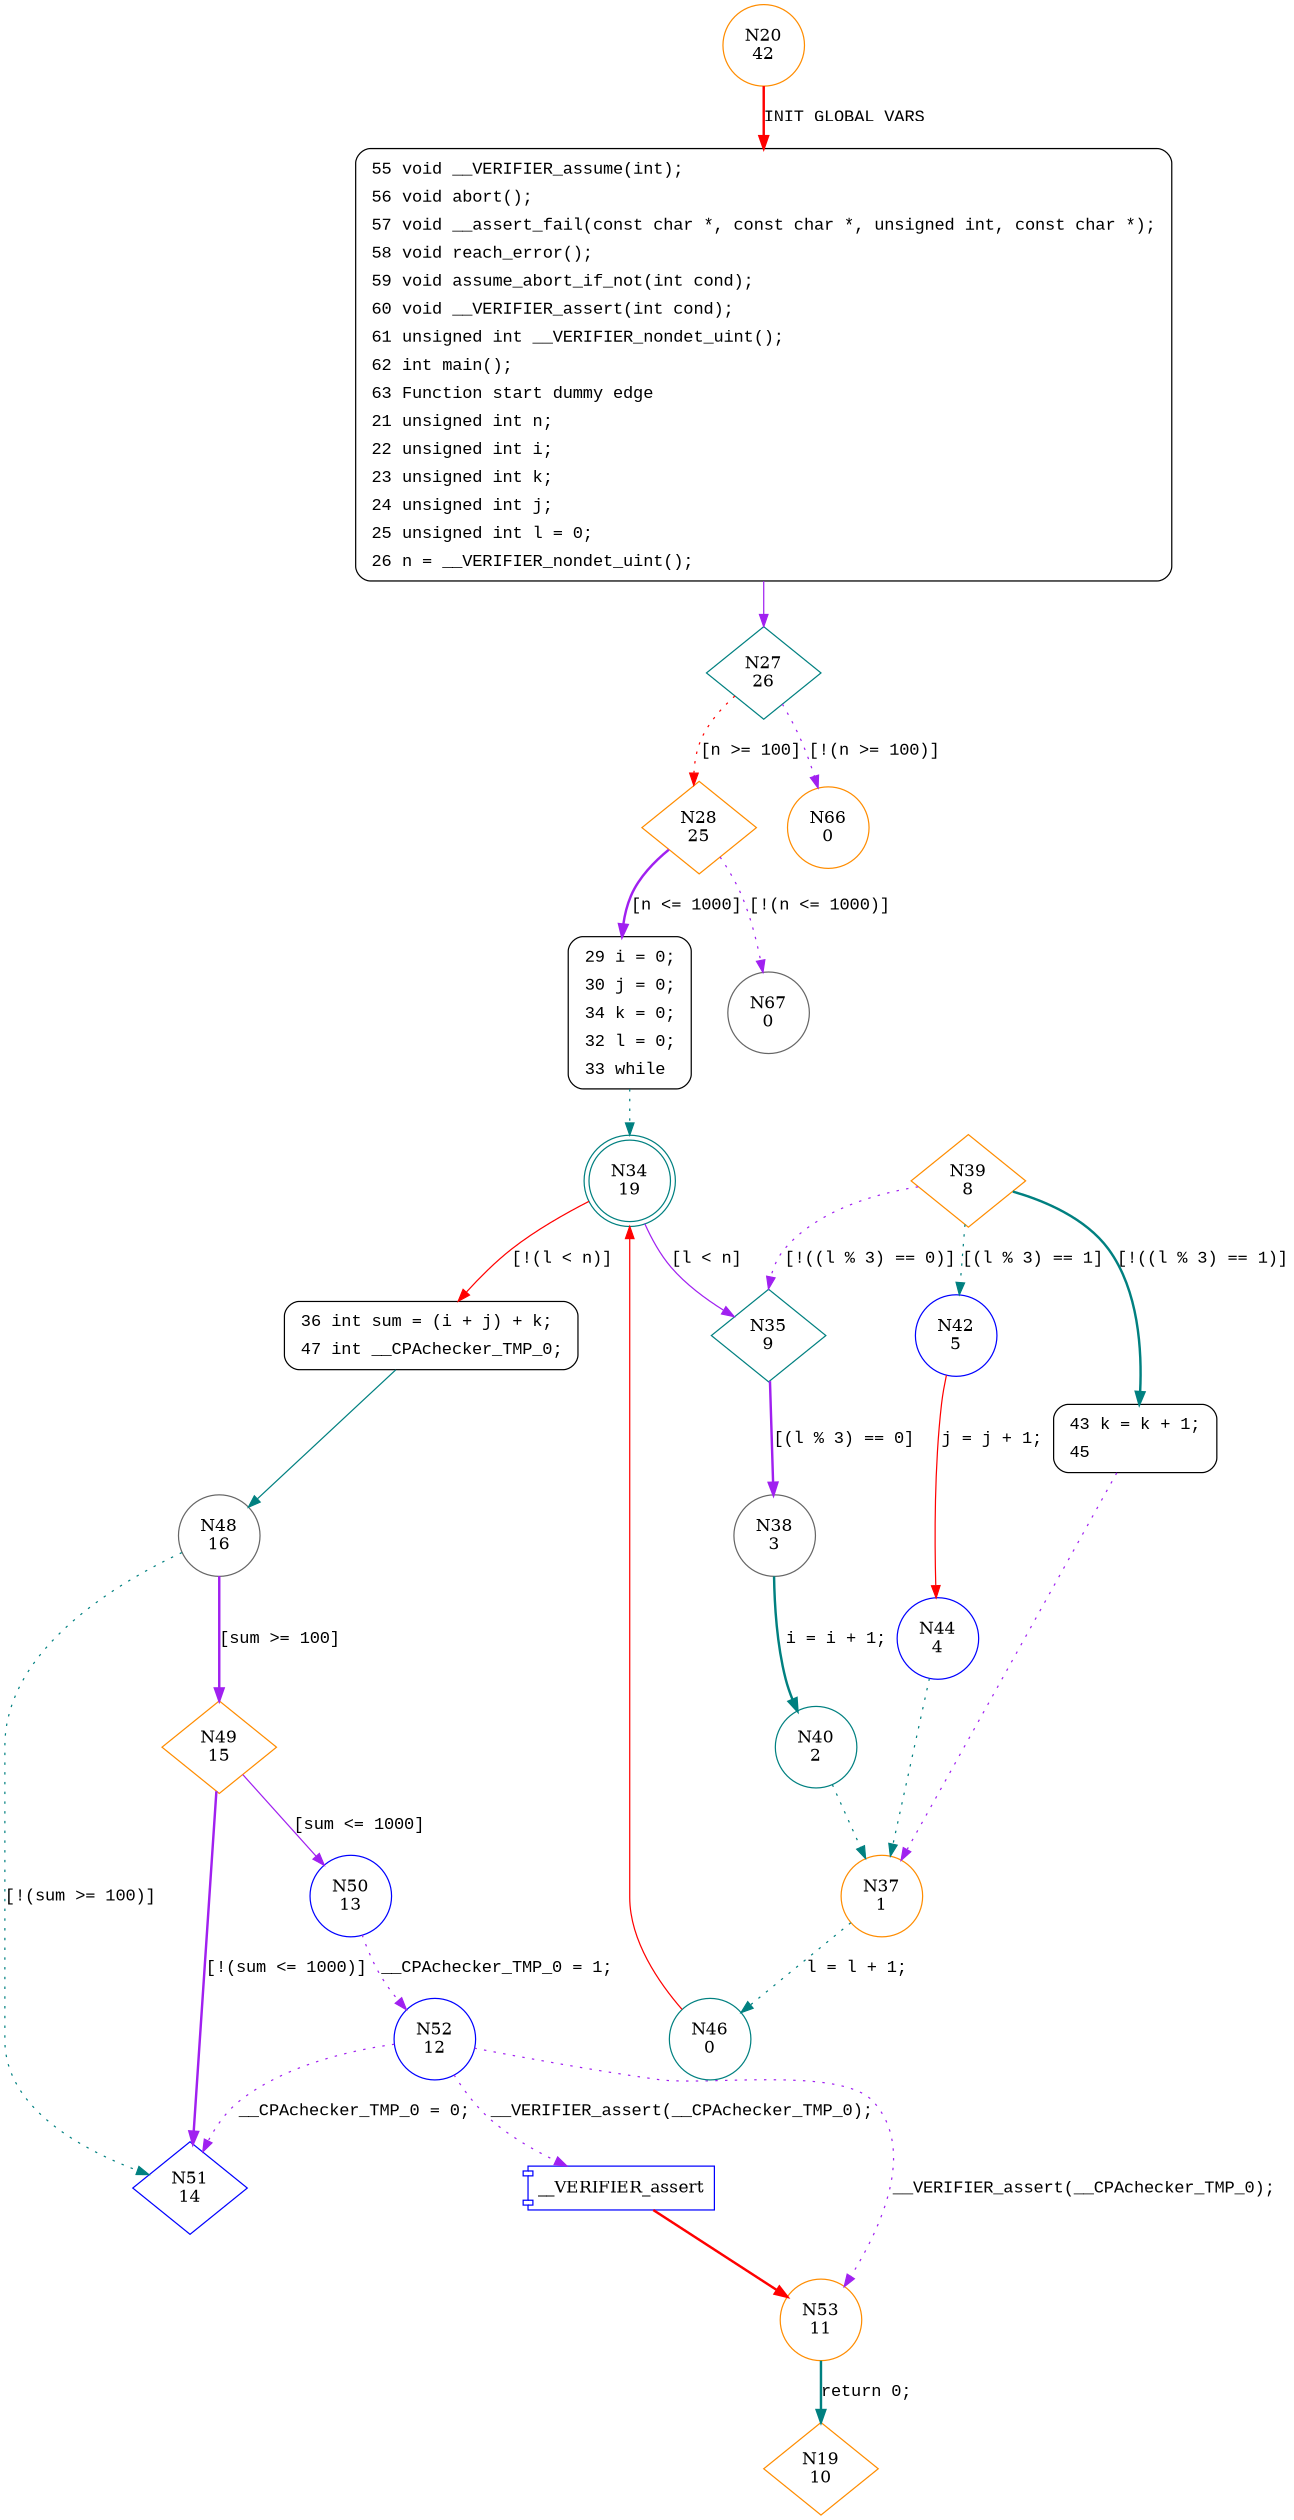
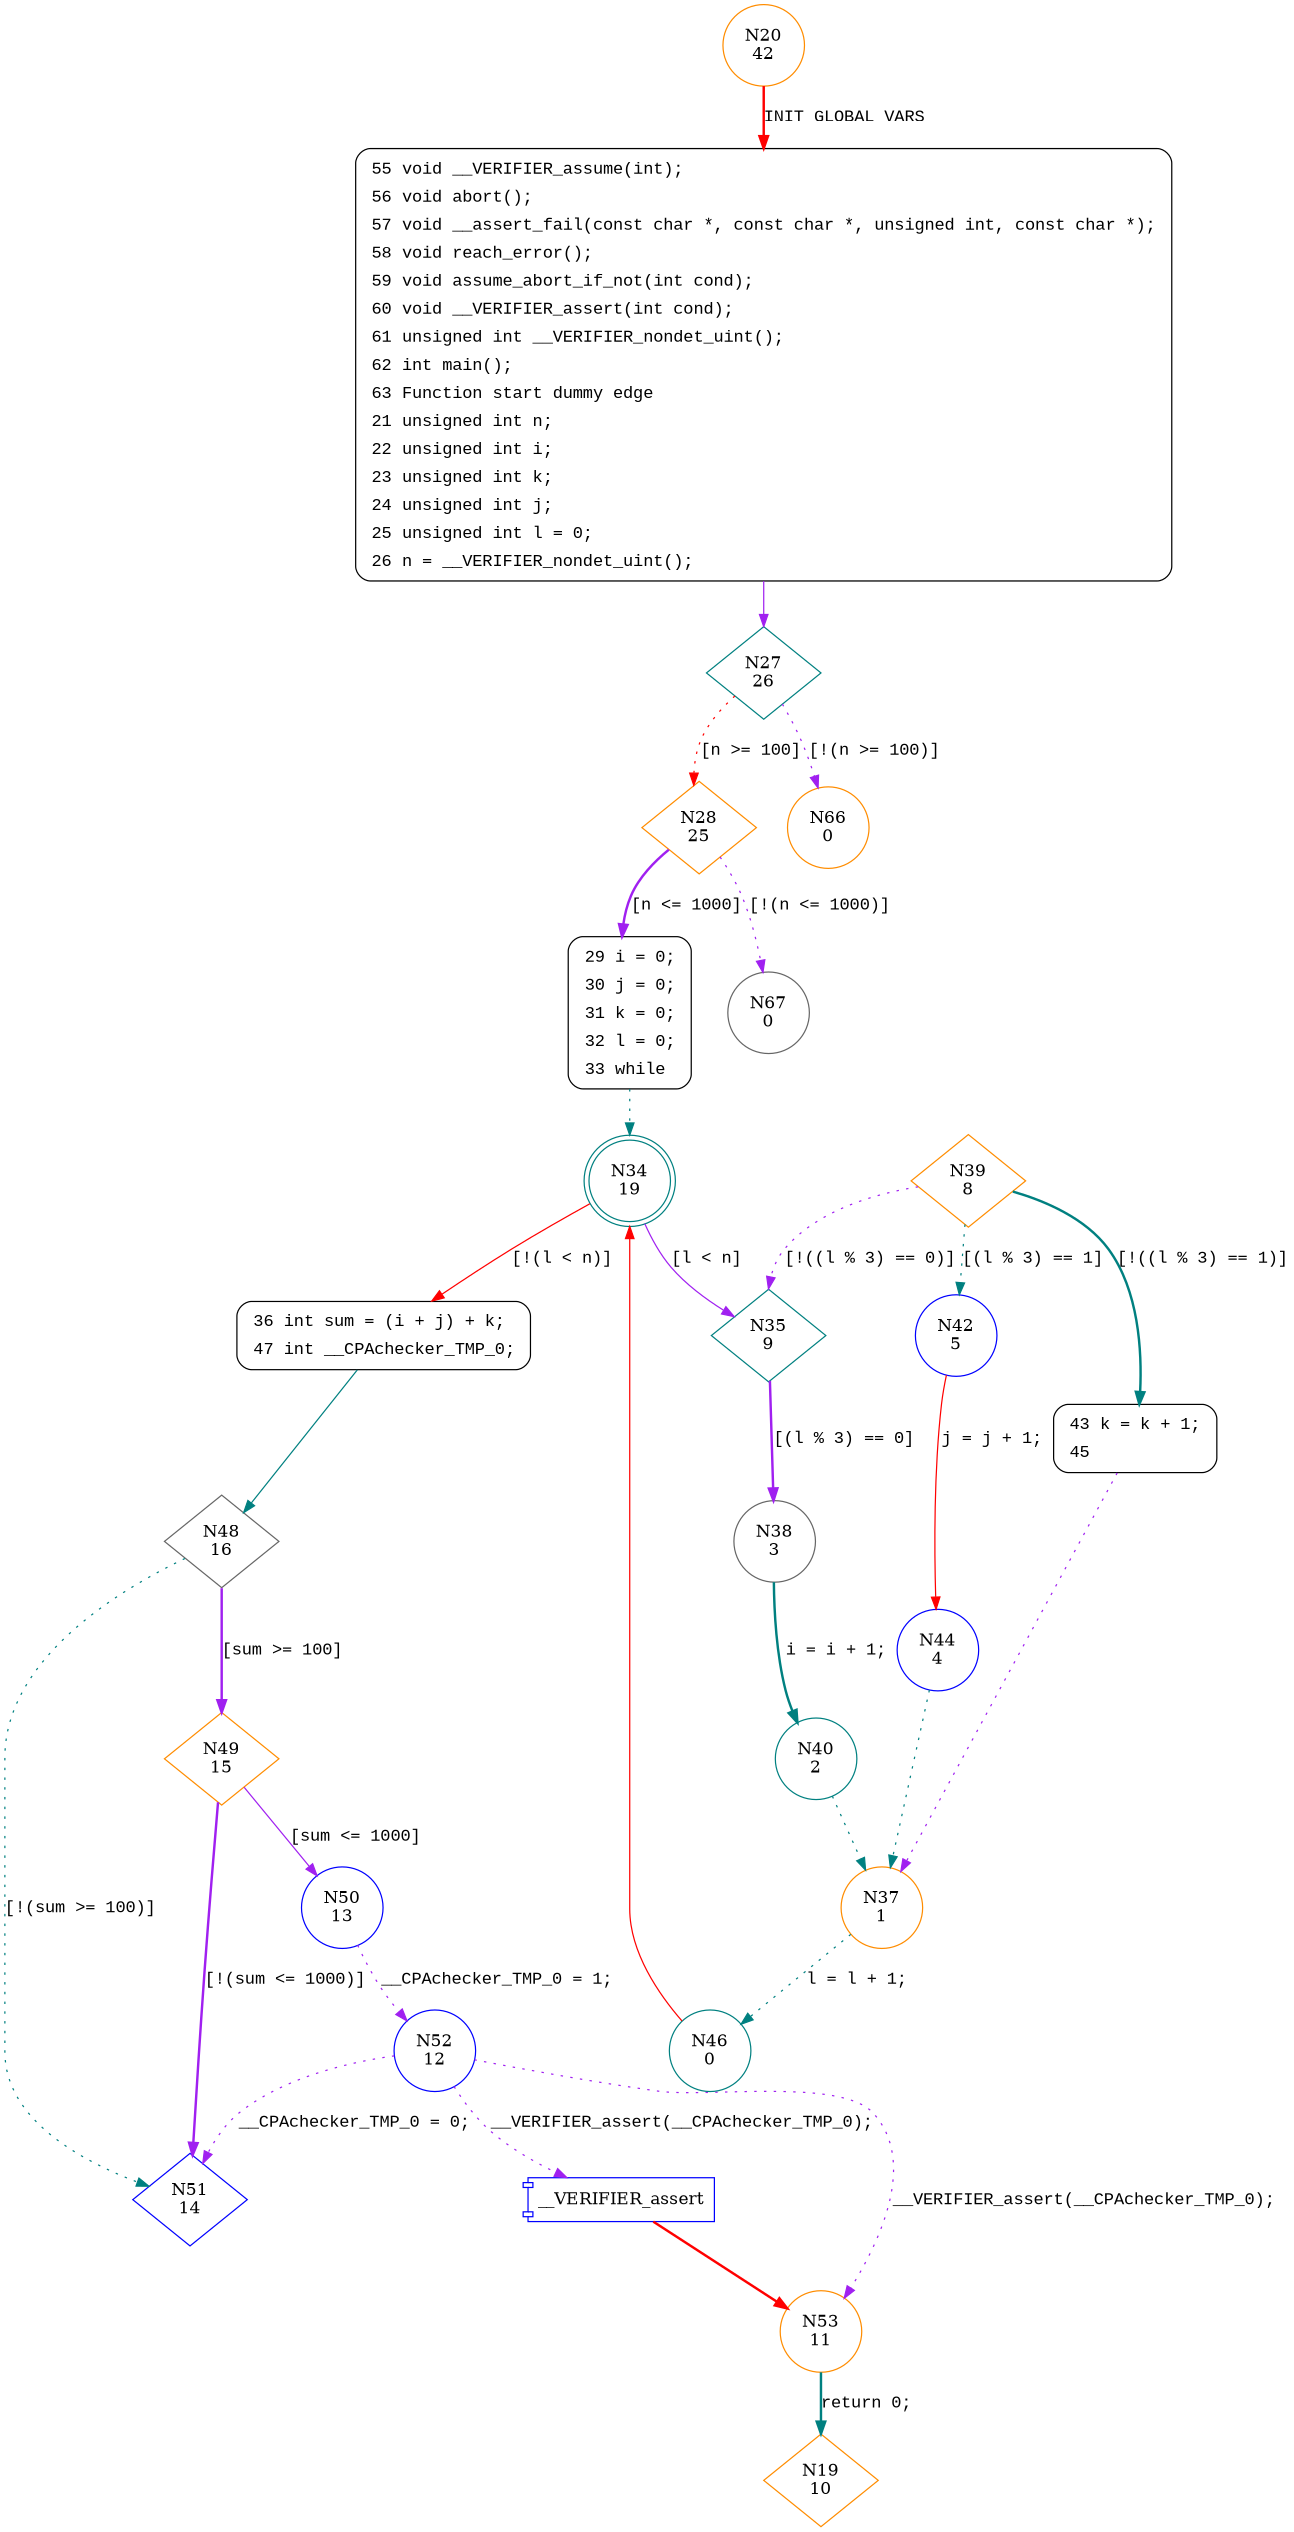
  digraph {
    node [color=darkorange shape=circle]
    edge [color=purple fontname="Courier New" style=dotted]
    n1 [label="N20\n42"]
    n2 [fillcolor=white fontname="Courier New" label=<<table border="0" cellborder="0" cellpadding="3" bgcolor="white"><tr><td align="right">55</td><td align="left">void __VERIFIER_assume(int);</td></tr><tr><td align="right">56</td><td align="left">void abort();</td></tr><tr><td align="right">57</td><td align="left">void __assert_fail(const char *, const char *, unsigned int, const char *);</td></tr><tr><td align="right">58</td><td align="left">void reach_error();</td></tr><tr><td align="right">59</td><td align="left">void assume_abort_if_not(int cond);</td></tr><tr><td align="right">60</td><td align="left">void __VERIFIER_assert(int cond);</td></tr><tr><td align="right">61</td><td align="left">unsigned int __VERIFIER_nondet_uint();</td></tr><tr><td align="right">62</td><td align="left">int main();</td></tr><tr><td align="right">63</td><td align="left">Function start dummy edge</td></tr><tr><td align="right">21</td><td align="left">unsigned int n;</td></tr><tr><td align="right">22</td><td align="left">unsigned int i;</td></tr><tr><td align="right">23</td><td align="left">unsigned int k;</td></tr><tr><td align="right">24</td><td align="left">unsigned int j;</td></tr><tr><td align="right">25</td><td align="left">unsigned int l = 0;</td></tr><tr><td align="right">26</td><td align="left">n = __VERIFIER_nondet_uint();</td></tr></table>> penwidth=1 shape=Mrecord style="filled,bold" color=""]
    n3 [color=teal label="N27\n26" shape=diamond]
    n4 [label="N28\n25" shape=diamond]
    n5 [label="N66\n0"]
-   n6 [fillcolor=white fontname="Courier New" label=<<table border="0" cellborder="0" cellpadding="3" bgcolor="white"><tr><td align="right">29</td><td align="left">i = 0;</td></tr><tr><td align="right">30</td><td align="left">j = 0;</td></tr><tr><td align="right">34</td><td align="left">k = 0;</td></tr><tr><td align="right">32</td><td align="left">l = 0;</td></tr><tr><td align="right">33</td><td align="left">while</td></tr></table>> penwidth=1 shape=Mrecord style="filled,bold" color=""]
+   n6 [fillcolor=white fontname="Courier New" label=<<table border="0" cellborder="0" cellpadding="3" bgcolor="white"><tr><td align="right">29</td><td align="left">i = 0;</td></tr><tr><td align="right">30</td><td align="left">j = 0;</td></tr><tr><td align="right">31</td><td align="left">k = 0;</td></tr><tr><td align="right">32</td><td align="left">l = 0;</td></tr><tr><td align="right">33</td><td align="left">while</td></tr></table>> penwidth=1 shape=Mrecord style="filled,bold" color=""]
    n7 [color=gray40 label="N67\n0"]
    n8 [color=teal label="N34\n19" shape=doublecircle]
    n9 [color=teal label="N35\n9" shape=diamond]
    n10 [fillcolor=white fontname="Courier New" label=<<table border="0" cellborder="0" cellpadding="3" bgcolor="white"><tr><td align="right">36</td><td align="left">int sum = (i + j) + k;</td></tr><tr><td align="right">47</td><td align="left">int __CPAchecker_TMP_0;</td></tr></table>> penwidth=1 shape=Mrecord style="filled,bold" color=""]
    n11 [color=gray40 label="N38\n3"]
-   n12 [color=gray40 label="N48\n16"]
+   n12 [color=gray40 label="N48\n16" shape=diamond]
    n13 [color=teal label="N40\n2"]
    n14 [label="N39\n8" shape=diamond]
    n15 [color=blue label="N42\n5"]
    n16 [fillcolor=white fontname="Courier New" label=<<table border="0" cellborder="0" cellpadding="3" bgcolor="white"><tr><td align="right">43</td><td align="left">k = k + 1;</td></tr><tr><td align="right">45</td><td align="left"></td></tr></table>> penwidth=1 shape=Mrecord style="filled,bold" color=""]
    n17 [label="N49\n15" shape=diamond]
    n18 [color=blue label="N51\n14" shape=diamond]
    n19 [color=blue label="N50\n13"]
    n20 [color=blue label="N52\n12"]
    n21 [label="N53\n11"]
    n22 [color=blue label=__VERIFIER_assert shape=component]
    n23 [label="N19\n10" shape=diamond]
    n24 [label="N37\n1"]
    n25 [color=blue label="N44\n4"]
    n26 [color=teal label="N46\n0"]
    n1 -> n2 [color=red label="INIT GLOBAL VARS" style=bold]
    n2 -> n3 [style=solid fontname=""]
    n3 -> n4 [color=red label="[n >= 100]"]
    n3 -> n5 [label="[!(n >= 100)]"]
    n4 -> n6 [label="[n <= 1000]" style=bold]
    n4 -> n7 [label="[!(n <= 1000)]"]
    n6 -> n8 [color=teal fontname=""]
    n8 -> n9 [label="[l < n]" style=solid]
    n8 -> n10 [color=red label="[!(l < n)]" style=solid]
    n9 -> n11 [label="[(l % 3) == 0]" style=bold]
    n10 -> n12 [color=teal style=solid fontname=""]
    n11 -> n13 [color=teal label="i = i + 1;" style=bold]
    n12 -> n17 [label="[sum >= 100]" style=bold]
    n12 -> n18 [color=teal label="[!(sum >= 100)]"]
    n13 -> n24 [color=teal]
    n14 -> n9 [label="[!((l % 3) == 0)]"]
    n14 -> n15 [color=teal label="[(l % 3) == 1]"]
    n14 -> n16 [color=teal label="[!((l % 3) == 1)]" style=bold]
    n15 -> n25 [color=red label="j = j + 1;" style=solid]
    n16 -> n24 [fontname=""]
    n17 -> n18 [label="[!(sum <= 1000)]" style=bold]
    n17 -> n19 [label="[sum <= 1000]" style=solid]
    n19 -> n20 [label="__CPAchecker_TMP_0 = 1;"]
    n20 -> n18 [label="__CPAchecker_TMP_0 = 0;"]
    n20 -> n21 [label="__VERIFIER_assert(__CPAchecker_TMP_0);"]
    n20 -> n22 [label="__VERIFIER_assert(__CPAchecker_TMP_0);"]
    n21 -> n23 [color=teal label="return 0;" style=bold]
    n22 -> n21 [color=red style=bold]
    n24 -> n26 [color=teal label="l = l + 1;"]
    n25 -> n24 [color=teal]
    n26 -> n8 [color=red style=solid]
  }
